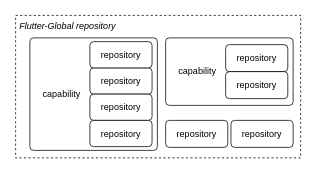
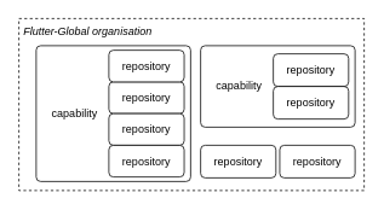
  <mxCell id="0" />
  <mxCell id="1" parent="0" />
- <mxCell id="2" value="&lt;i&gt;&amp;nbsp;Flutter-Global repository&lt;/i&gt;" style="rounded=0;whiteSpace=wrap;html=1;dashed=1;fillColor=none;align=left;verticalAlign=top;" vertex="1" parent="1"><mxGeometry x="20" y="20" width="380" height="190" as="geometry" /></mxCell>
+ <mxCell id="2" value="&lt;i&gt;&amp;nbsp;Flutter-Global organisation&lt;/i&gt;" style="rounded=0;whiteSpace=wrap;html=1;dashed=1;fillColor=none;align=left;verticalAlign=top;" vertex="1" parent="1"><mxGeometry x="20" y="20" width="380" height="190" as="geometry" /></mxCell>
  <mxCell id="3" value="" style="rounded=1;absoluteArcSize=1;html=1;arcSize=10;" vertex="1" parent="1"><mxGeometry x="220" y="50" width="170" height="90" as="geometry" /></mxCell>
  <mxCell id="4" value="capability" style="html=1;shape=mxgraph.er.anchor;whiteSpace=wrap;" vertex="1" parent="3"><mxGeometry width="85" height="90" as="geometry" /></mxCell>
  <mxCell id="5" value="repository" style="rounded=1;absoluteArcSize=1;html=1;arcSize=10;whiteSpace=wrap;points=[];strokeColor=inherit;fillColor=inherit;" vertex="1" parent="3"><mxGeometry x="80" y="9" width="82.91" height="36" as="geometry" /></mxCell>
  <mxCell id="6" value="repository" style="rounded=1;absoluteArcSize=1;html=1;arcSize=10;whiteSpace=wrap;points=[];strokeColor=inherit;fillColor=inherit;" vertex="1" parent="3"><mxGeometry x="80" y="45" width="82.91" height="36" as="geometry" /></mxCell>
  <mxCell id="7" value="" style="rounded=1;absoluteArcSize=1;html=1;arcSize=10;" vertex="1" parent="1"><mxGeometry x="39" y="50" width="170" height="150" as="geometry" /></mxCell>
  <mxCell id="8" value="capability" style="html=1;shape=mxgraph.er.anchor;whiteSpace=wrap;" vertex="1" parent="7"><mxGeometry width="85" height="150" as="geometry" /></mxCell>
  <mxCell id="9" value="repository" style="rounded=1;absoluteArcSize=1;html=1;arcSize=10;whiteSpace=wrap;points=[];strokeColor=inherit;fillColor=inherit;" vertex="1" parent="7"><mxGeometry x="80" y="40" width="82.91" height="35" as="geometry" /></mxCell>
  <mxCell id="10" value="repository" style="rounded=1;absoluteArcSize=1;html=1;arcSize=10;whiteSpace=wrap;points=[];strokeColor=inherit;fillColor=inherit;" vertex="1" parent="7"><mxGeometry x="80" y="75" width="82.91" height="35" as="geometry" /></mxCell>
  <mxCell id="11" value="repository" style="rounded=1;absoluteArcSize=1;html=1;arcSize=10;whiteSpace=wrap;points=[];strokeColor=inherit;fillColor=inherit;" vertex="1" parent="7"><mxGeometry x="80" y="5" width="82.91" height="35" as="geometry" /></mxCell>
  <mxCell id="12" value="repository" style="rounded=1;absoluteArcSize=1;html=1;arcSize=10;whiteSpace=wrap;points=[];strokeColor=inherit;fillColor=inherit;" vertex="1" parent="7"><mxGeometry x="80" y="110" width="82.91" height="35" as="geometry" /></mxCell>
  <mxCell id="13" value="repository" style="rounded=1;absoluteArcSize=1;html=1;arcSize=10;whiteSpace=wrap;points=[];strokeColor=inherit;fillColor=inherit;" vertex="1" parent="1"><mxGeometry x="220" y="160" width="82.91" height="36" as="geometry" /></mxCell>
  <mxCell id="14" value="repository" style="rounded=1;absoluteArcSize=1;html=1;arcSize=10;whiteSpace=wrap;points=[];strokeColor=inherit;fillColor=inherit;" vertex="1" parent="1"><mxGeometry x="307.09" y="160" width="82.91" height="36" as="geometry" /></mxCell>
